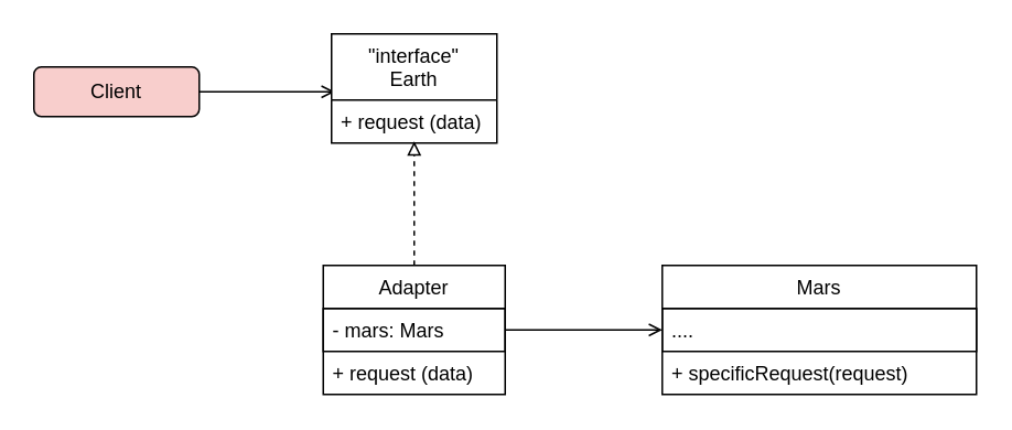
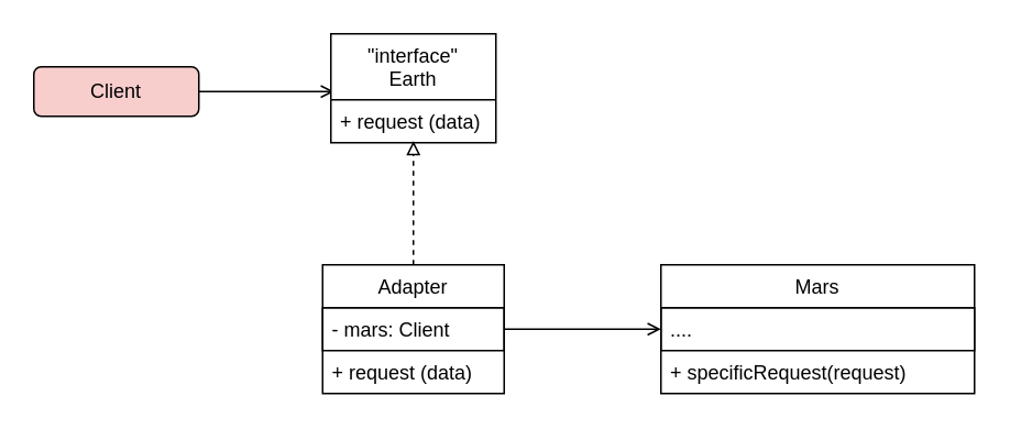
  <mxCell id="0" />
  <mxCell id="1" parent="0" />
  <mxCell id="2" style="edgeStyle=orthogonalEdgeStyle;rounded=0;orthogonalLoop=1;jettySize=auto;html=1;entryX=0.02;entryY=-0.192;entryDx=0;entryDy=0;entryPerimeter=0;endArrow=open;endFill=0;" edge="1" parent="1" source="3" target="5"><mxGeometry relative="1" as="geometry" /></mxCell>
  <mxCell id="3" value="Client" style="rounded=1;whiteSpace=wrap;html=1;fillColor=#f8cecc;" vertex="1" parent="1"><mxGeometry x="20" y="40" width="100" height="30" as="geometry" /></mxCell>
  <mxCell id="4" value="&quot;interface&quot;&#10;Earth" style="swimlane;fontStyle=0;childLayout=stackLayout;horizontal=1;startSize=40;horizontalStack=0;resizeParent=1;resizeParentMax=0;resizeLast=0;collapsible=1;marginBottom=0;" vertex="1" parent="1"><mxGeometry x="200" y="20" width="100" height="66" as="geometry" /></mxCell>
  <mxCell id="5" value="+ request (data)" style="text;strokeColor=none;fillColor=none;align=left;verticalAlign=top;spacingLeft=4;spacingRight=4;overflow=hidden;rotatable=0;points=[[0,0.5],[1,0.5]];portConstraint=eastwest;" vertex="1" parent="4"><mxGeometry y="40" width="100" height="26" as="geometry" /></mxCell>
  <mxCell id="6" style="edgeStyle=orthogonalEdgeStyle;rounded=0;orthogonalLoop=1;jettySize=auto;html=1;entryX=0.5;entryY=0.962;entryDx=0;entryDy=0;entryPerimeter=0;endArrow=block;endFill=0;dashed=1;" edge="1" parent="1" source="7" target="5"><mxGeometry relative="1" as="geometry" /></mxCell>
  <mxCell id="7" value="Adapter" style="swimlane;fontStyle=0;childLayout=stackLayout;horizontal=1;startSize=26;horizontalStack=0;resizeParent=1;resizeParentMax=0;resizeLast=0;collapsible=1;marginBottom=0;" vertex="1" parent="1"><mxGeometry x="195" y="160" width="110" height="78" as="geometry" /></mxCell>
- <mxCell id="8" value="- mars: Mars" style="text;strokeColor=#000000;fillColor=none;align=left;verticalAlign=top;spacingLeft=4;spacingRight=4;overflow=hidden;rotatable=0;points=[[0,0.5],[1,0.5]];portConstraint=eastwest;" vertex="1" parent="7"><mxGeometry y="26" width="110" height="26" as="geometry" /></mxCell>
+ <mxCell id="8" value="- mars: Client" style="text;strokeColor=#000000;fillColor=none;align=left;verticalAlign=top;spacingLeft=4;spacingRight=4;overflow=hidden;rotatable=0;points=[[0,0.5],[1,0.5]];portConstraint=eastwest;" vertex="1" parent="7"><mxGeometry y="26" width="110" height="26" as="geometry" /></mxCell>
  <mxCell id="9" value="+ request (data)" style="text;strokeColor=none;fillColor=none;align=left;verticalAlign=top;spacingLeft=4;spacingRight=4;overflow=hidden;rotatable=0;points=[[0,0.5],[1,0.5]];portConstraint=eastwest;" vertex="1" parent="7"><mxGeometry y="52" width="110" height="26" as="geometry" /></mxCell>
  <mxCell id="10" value="Mars" style="swimlane;fontStyle=0;childLayout=stackLayout;horizontal=1;startSize=26;horizontalStack=0;resizeParent=1;resizeParentMax=0;resizeLast=0;collapsible=1;marginBottom=0;" vertex="1" parent="1"><mxGeometry x="400" y="160" width="190" height="78" as="geometry" /></mxCell>
  <mxCell id="11" value="...." style="text;strokeColor=#000000;fillColor=none;align=left;verticalAlign=top;spacingLeft=4;spacingRight=4;overflow=hidden;rotatable=0;points=[[0,0.5],[1,0.5]];portConstraint=eastwest;" vertex="1" parent="10"><mxGeometry y="26" width="190" height="26" as="geometry" /></mxCell>
  <mxCell id="12" value="+ specificRequest(request)" style="text;strokeColor=none;fillColor=none;align=left;verticalAlign=top;spacingLeft=4;spacingRight=4;overflow=hidden;rotatable=0;points=[[0,0.5],[1,0.5]];portConstraint=eastwest;" vertex="1" parent="10"><mxGeometry y="52" width="190" height="26" as="geometry" /></mxCell>
  <mxCell id="13" style="edgeStyle=orthogonalEdgeStyle;rounded=0;orthogonalLoop=1;jettySize=auto;html=1;entryX=0;entryY=0.5;entryDx=0;entryDy=0;endArrow=open;endFill=0;" edge="1" parent="1" source="8" target="11"><mxGeometry relative="1" as="geometry" /></mxCell>
